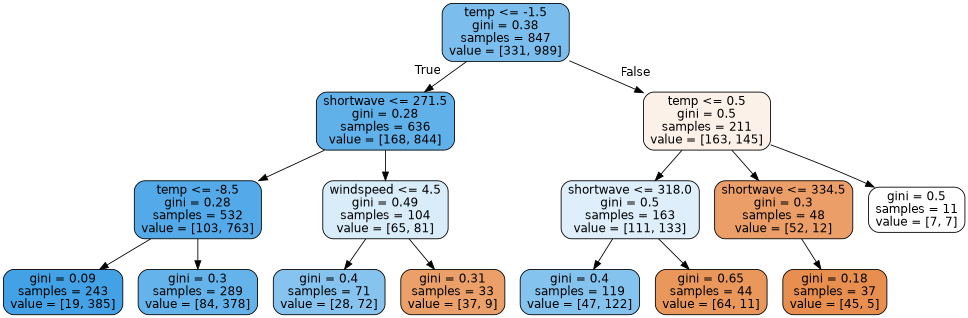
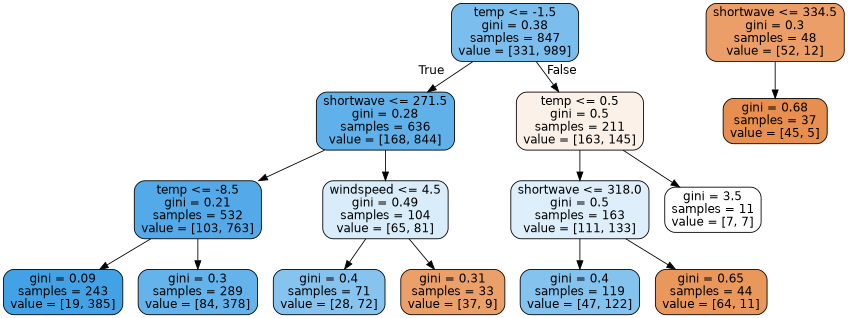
  digraph {
    node [color=black fontname=helvetica shape=box style="filled, rounded"]
    edge [fontname=helvetica]
    n1 [fillcolor="#7bbeee" label="temp <= -1.5\ngini = 0.38\nsamples = 847\nvalue = [331, 989]"]
    n2 [fillcolor="#60b1ea" label="shortwave <= 271.5\ngini = 0.28\nsamples = 636\nvalue = [168, 844]"]
    n3 [fillcolor="#fcf1e9" label="temp <= 0.5\ngini = 0.5\nsamples = 211\nvalue = [163, 145]"]
-   n4 [fillcolor="#54aae9" label="temp <= -8.5\ngini = 0.28\nsamples = 532\nvalue = [103, 763]"]
+   n4 [fillcolor="#54aae9" label="temp <= -8.5\ngini = 0.21\nsamples = 532\nvalue = [103, 763]"]
    n5 [fillcolor="#d8ecfa" label="windspeed <= 4.5\ngini = 0.49\nsamples = 104\nvalue = [65, 81]"]
    n6 [fillcolor="#deeffb" label="shortwave <= 318.0\ngini = 0.5\nsamples = 163\nvalue = [111, 133]"]
    n7 [fillcolor="#eb9e67" label="shortwave <= 334.5\ngini = 0.3\nsamples = 48\nvalue = [52, 12]"]
-   n8 [fillcolor="#ffffff" label="gini = 0.5\nsamples = 11\nvalue = [7, 7]"]
+   n8 [fillcolor="#ffffff" label="gini = 3.5\nsamples = 11\nvalue = [7, 7]"]
    n9 [fillcolor="#43a2e6" label="gini = 0.09\nsamples = 243\nvalue = [19, 385]"]
    n10 [fillcolor="#65b3eb" label="gini = 0.3\nsamples = 289\nvalue = [84, 378]"]
    n11 [fillcolor="#86c3ef" label="gini = 0.4\nsamples = 71\nvalue = [28, 72]"]
    n12 [fillcolor="#eba069" label="gini = 0.31\nsamples = 33\nvalue = [37, 9]"]
    n13 [fillcolor="#85c3ef" label="gini = 0.4\nsamples = 119\nvalue = [47, 122]"]
    n14 [fillcolor="#e9975b" label="gini = 0.65\nsamples = 44\nvalue = [64, 11]"]
-   n15 [fillcolor="#e88f4f" label="gini = 0.18\nsamples = 37\nvalue = [45, 5]"]
+   n15 [fillcolor="#e88f4f" label="gini = 0.68\nsamples = 37\nvalue = [45, 5]"]
    n1 -> n2 [headlabel=True labelangle=45 labeldistance=2.5]
    n1 -> n3 [headlabel=False labelangle=-45 labeldistance=2.5]
    n2 -> n4
    n2 -> n5
    n3 -> n6
-   n3 -> n7
    n3 -> n8
    n4 -> n9
    n4 -> n10
    n5 -> n11
    n5 -> n12
    n6 -> n13
    n6 -> n14
    n7 -> n15
  }
